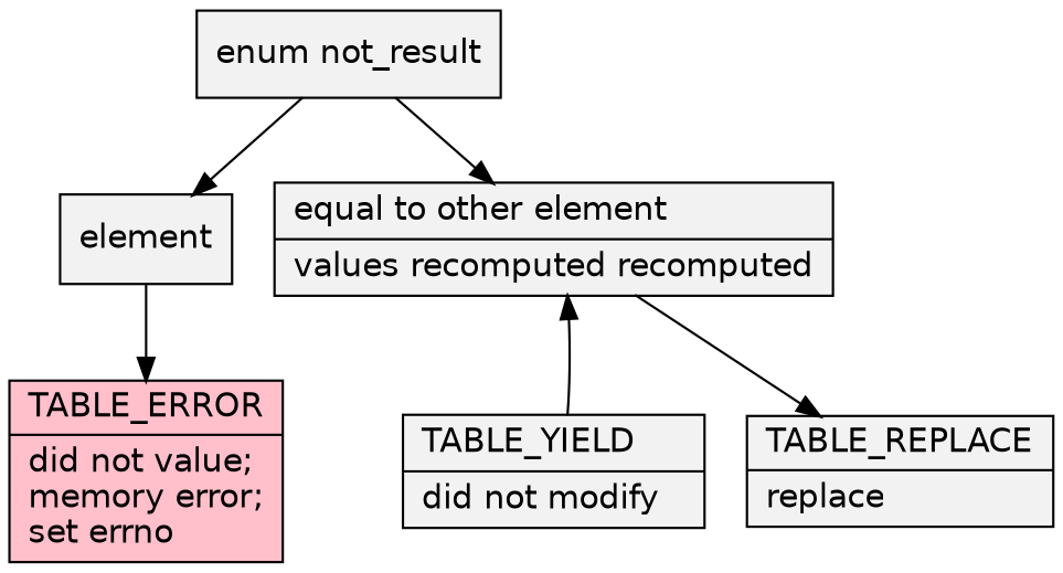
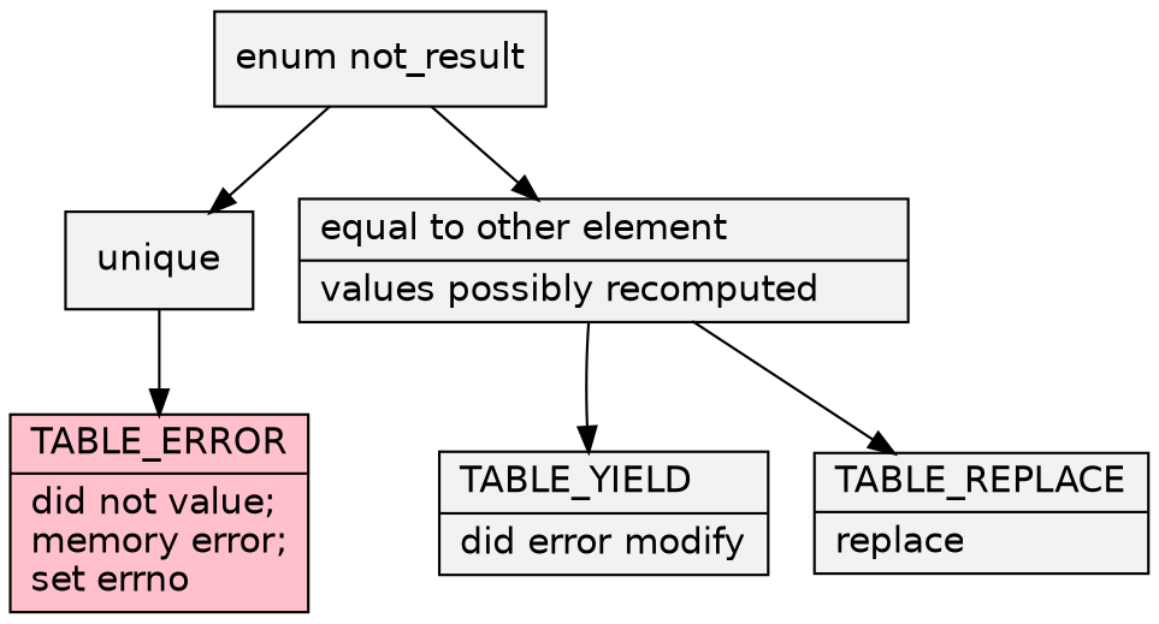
  digraph {
    fontname="Bitstream Vera Sans"
    node [fillcolor=Grey95 fontname="Bitstream Vera Sans" shape=record style=filled]
    edge [fontname="Bitstream Vera Sans"]
    n1 [label="enum not_result"]
-   unique [label=element]
-   n3 [label="{equal to other element\l|values recomputed recomputed\l}"]
+   unique
+   n3 [label="{equal to other element\l|values possibly recomputed\l}"]
    n4 [fillcolor=Pink label="{TABLE_ERROR\l|did not value;\lmemory error;\lset errno\l}"]
-   n5 [label="{TABLE_YIELD\l|did not modify\l}"]
+   n5 [label="{TABLE_YIELD\l|did error modify\l}"]
    n6 [label="{TABLE_REPLACE\l|replace\l}"]
    n1 -> unique
    n1 -> n3
    unique -> n4
-   n5 -> n3
+   n3 -> n5
    n3 -> n6
  }
